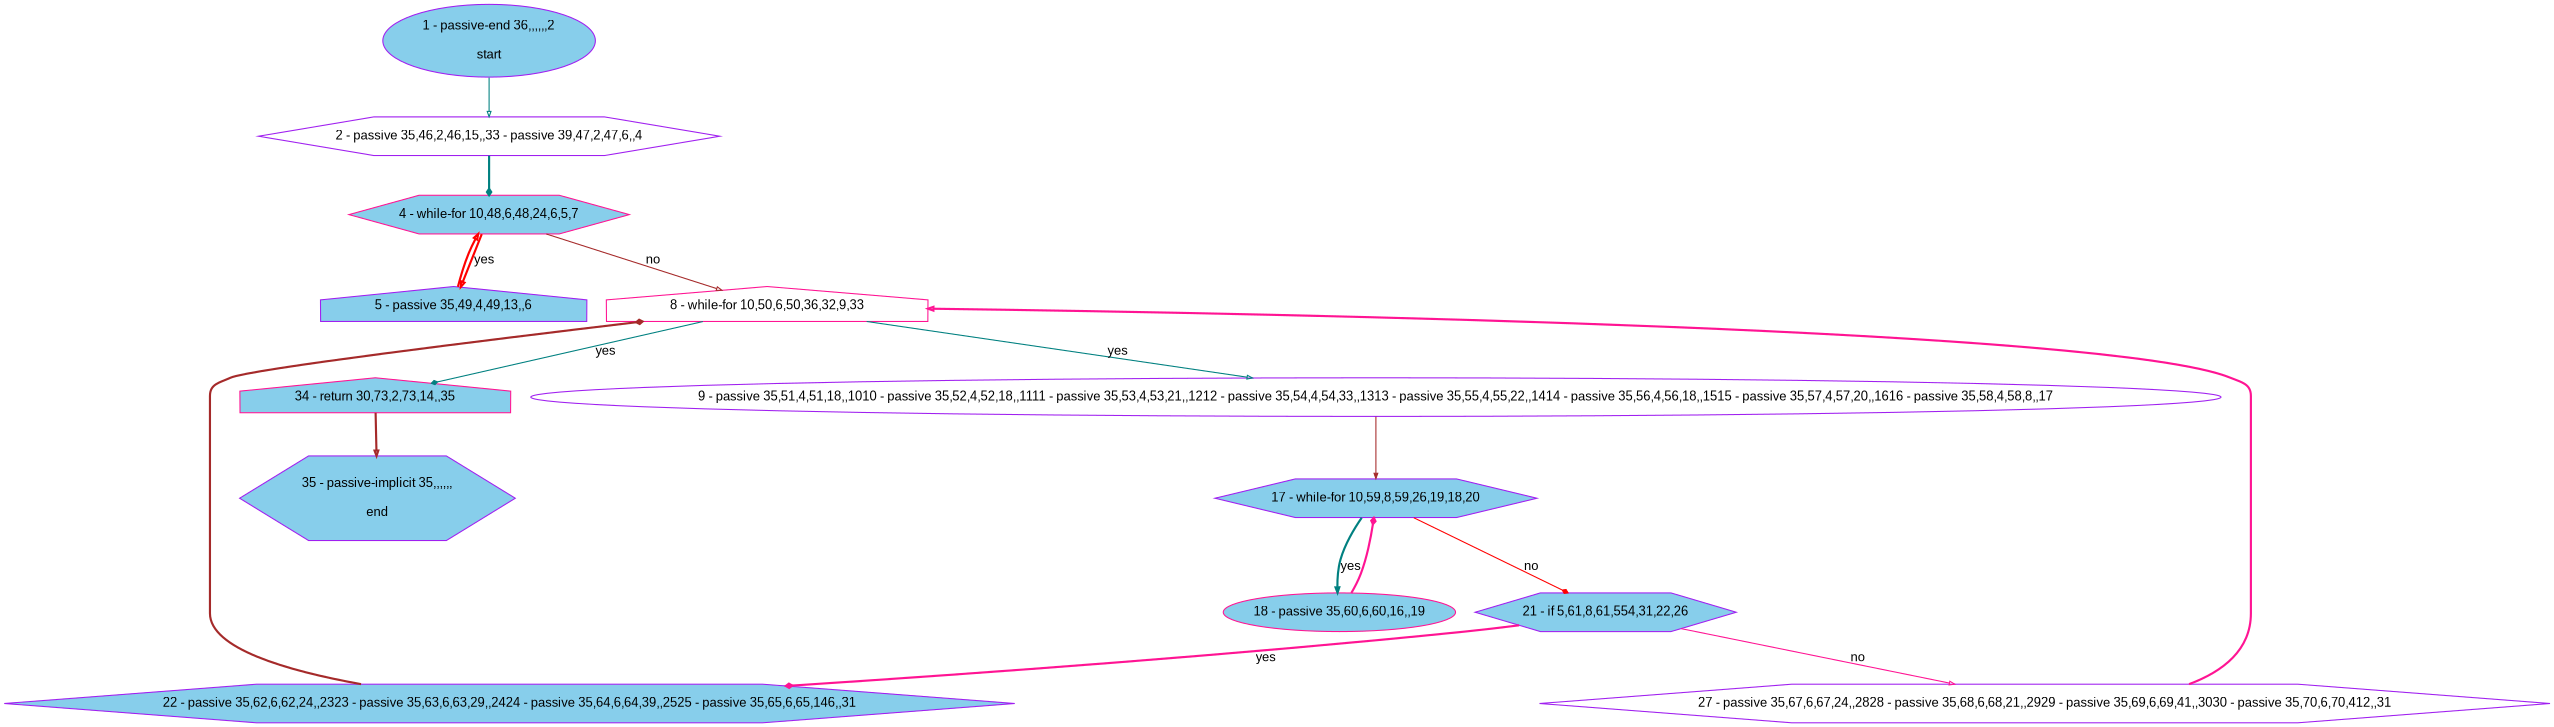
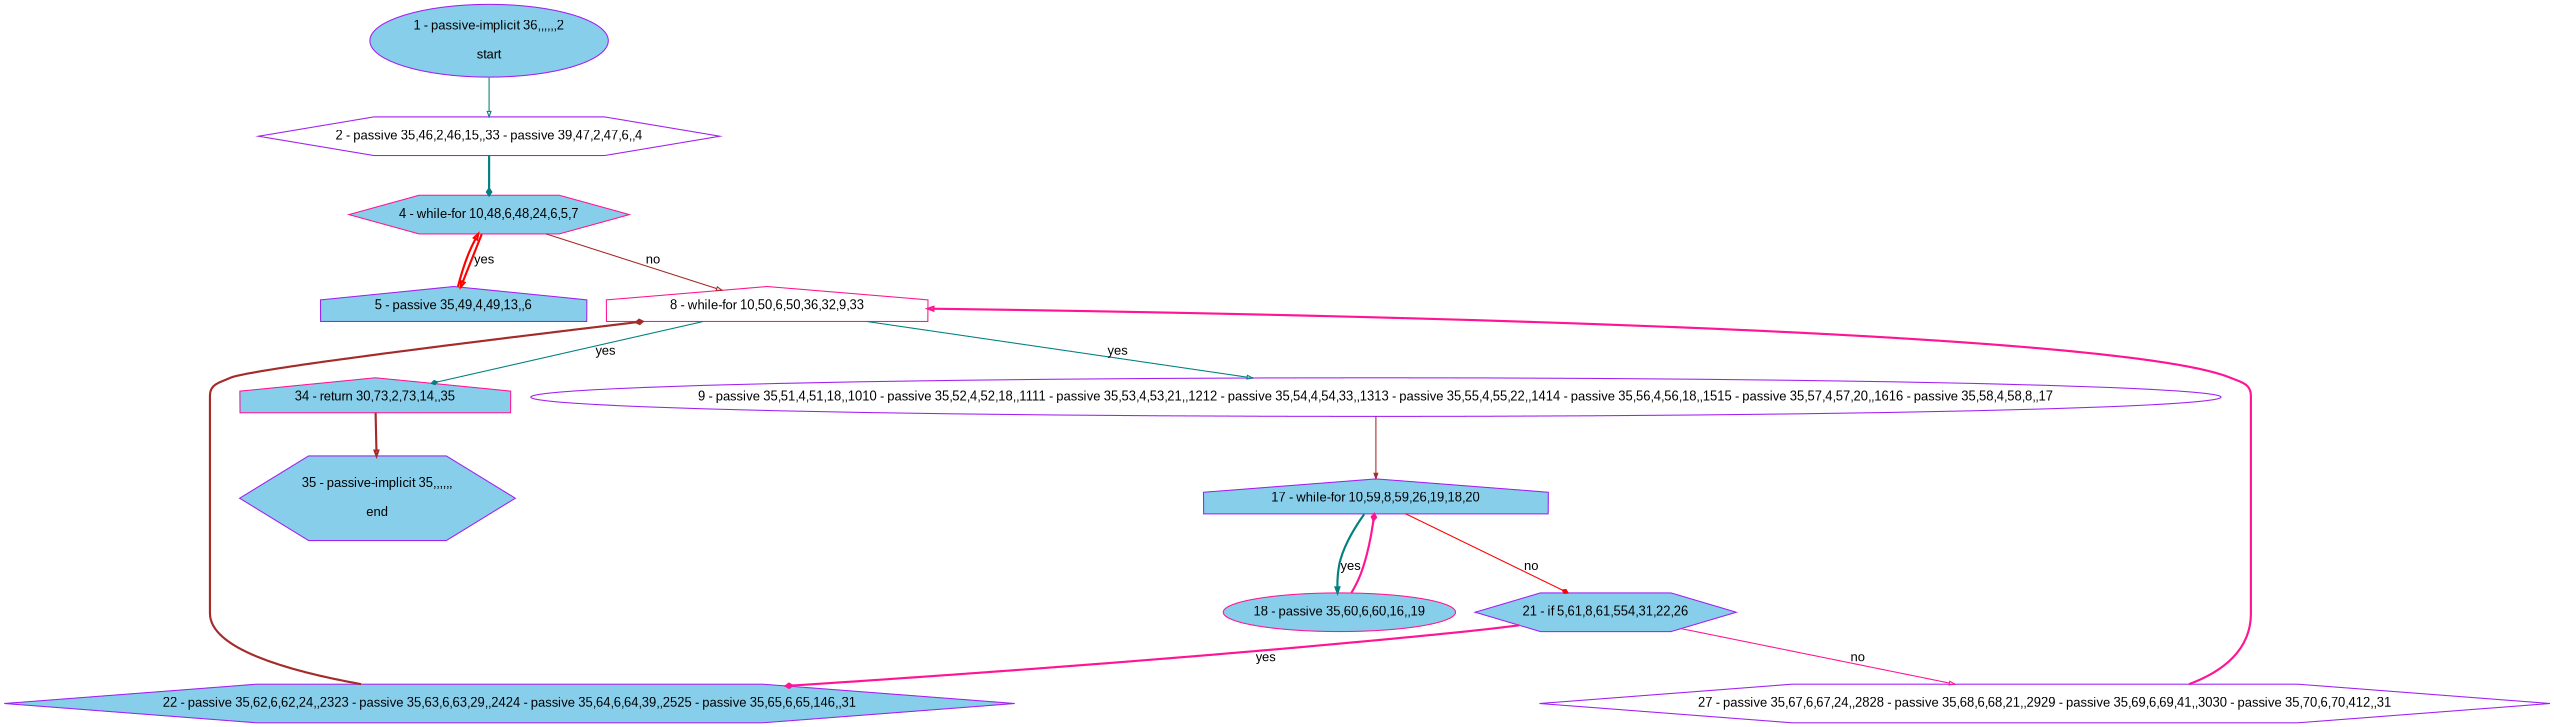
  digraph {
    bgcolor=white
    compound=true
    fillcolor="#FFFFCC"
    fontname=Arial
    fontsize=12
    pack=true
    packmode=clust
    style="rounded,filled"
    node [color=purple compound=true fillcolor=skyblue fixedsize=false fontname=Arial fontsize=12 node_initialized=no shape=hexagon style=filled]
    edge [arrowhead=onormal arrowsize=0.5 arrowtail=none color=teal compound=true dir=forward fontcolor=black fontname=Arial fontsize=12 style=bold]
    n1 [fillcolor=white label="2 - passive 35,46,2,46,15,,33 - passive 39,47,2,47,6,,4"]
    n2 [color=deeppink label="4 - while-for 10,48,6,48,24,6,5,7"]
    n3 [label="5 - passive 35,49,4,49,13,,6" shape=house]
    n4 [color=deeppink fillcolor=white label="8 - while-for 10,50,6,50,36,32,9,33" shape=house]
-   n5 [label="1 - passive-end 36,,,,,,2\n\nstart" shape=ellipse]
+   n5 [label="1 - passive-implicit 36,,,,,,2\n\nstart" shape=ellipse]
    n6 [fillcolor=white label="9 - passive 35,51,4,51,18,,1010 - passive 35,52,4,52,18,,1111 - passive 35,53,4,53,21,,1212 - passive 35,54,4,54,33,,1313 - passive 35,55,4,55,22,,1414 - passive 35,56,4,56,18,,1515 - passive 35,57,4,57,20,,1616 - passive 35,58,4,58,8,,17" shape=ellipse]
    n7 [color=deeppink label="34 - return 30,73,2,73,14,,35" shape=house]
-   n8 [label="17 - while-for 10,59,8,59,26,19,18,20"]
+   n8 [label="17 - while-for 10,59,8,59,26,19,18,20" shape=house]
    n9 [label="35 - passive-implicit 35,,,,,,\n\nend"]
    n10 [color=deeppink label="18 - passive 35,60,6,60,16,,19" shape=ellipse]
    n11 [label="21 - if 5,61,8,61,554,31,22,26"]
    n12 [label="22 - passive 35,62,6,62,24,,2323 - passive 35,63,6,63,29,,2424 - passive 35,64,6,64,39,,2525 - passive 35,65,6,65,146,,31"]
    n13 [fillcolor=white label="27 - passive 35,67,6,67,24,,2828 - passive 35,68,6,68,21,,2929 - passive 35,69,6,69,41,,3030 - passive 35,70,6,70,412,,31"]
    n1 -> n2 [arrowhead=diamond]
    n2 -> n3 [color=red label=yes]
    n2 -> n4 [color=brown label=no style=solid]
    n3 -> n2 [color=red]
    n4 -> n6 [label=yes style=solid]
    n4 -> n7 [arrowhead=diamond label=yes style=solid]
    n5 -> n1 [style=solid]
    n6 -> n8 [arrowhead=normal color=brown style=solid]
    n7 -> n9 [color=brown]
    n8 -> n10 [arrowhead=normal label=yes]
    n8 -> n11 [arrowhead=diamond color=red label=no style=solid]
    n10 -> n8 [arrowhead=diamond color=deeppink]
    n11 -> n12 [arrowhead=diamond color=deeppink label=yes]
    n11 -> n13 [color=deeppink label=no style=solid]
    n12 -> n4 [arrowhead=diamond color=brown]
    n13 -> n4 [color=deeppink]
  }
